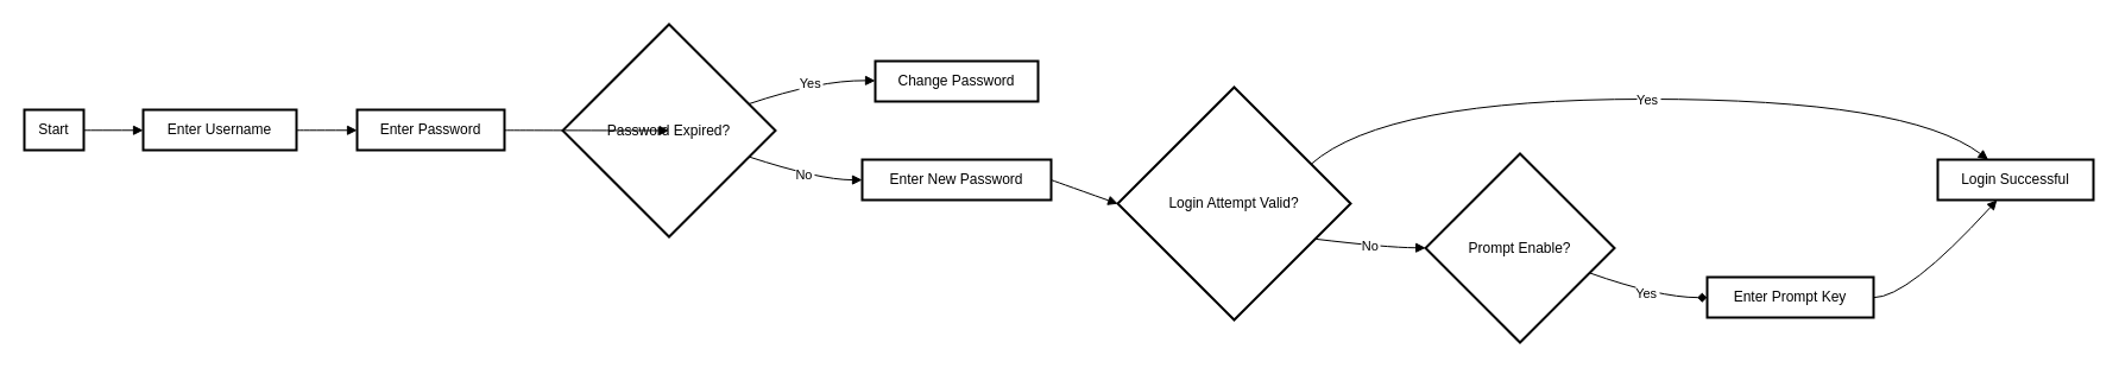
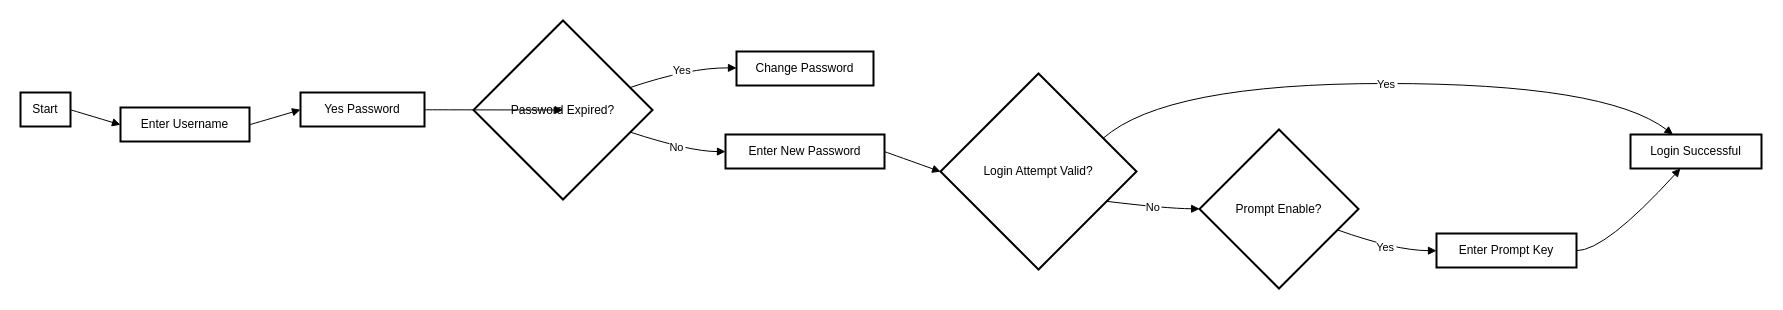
  <mxCell id="0" />
  <mxCell id="1" parent="0" />
  <mxCell id="2" value="Start" style="whiteSpace=wrap;strokeWidth=2;" vertex="1" parent="1"><mxGeometry y="92" width="50" height="34" as="geometry" x="20" /></mxCell>
- <mxCell id="3" value="Enter Username" style="whiteSpace=wrap;strokeWidth=2;" vertex="1" parent="1"><mxGeometry x="120" y="92" width="129" height="34" as="geometry" /></mxCell>
- <mxCell id="4" value="Enter Password" style="whiteSpace=wrap;strokeWidth=2;" vertex="1" parent="1"><mxGeometry x="300" y="92" width="124" height="34" as="geometry" /></mxCell>
+ <mxCell id="3" value="Enter Username" style="whiteSpace=wrap;strokeWidth=2;" vertex="1" parent="1"><mxGeometry x="120" y="107" width="129" height="34" as="geometry" /></mxCell>
+ <mxCell id="4" value="Yes Password" style="whiteSpace=wrap;strokeWidth=2;" vertex="1" parent="1"><mxGeometry x="300" y="92" width="124" height="34" as="geometry" /></mxCell>
  <mxCell id="5" value="Password Expired?" style="rhombus;strokeWidth=2;whiteSpace=wrap;" vertex="1" parent="1"><mxGeometry x="473" width="179" height="179" as="geometry" y="20" /></mxCell>
  <mxCell id="6" value="Change Password" style="whiteSpace=wrap;strokeWidth=2;" vertex="1" parent="1"><mxGeometry x="736" y="51" width="137" height="34" as="geometry" /></mxCell>
  <mxCell id="7" value="Enter New Password" style="whiteSpace=wrap;strokeWidth=2;" vertex="1" parent="1"><mxGeometry x="725" y="134" width="159" height="34" as="geometry" /></mxCell>
  <mxCell id="8" value="Login Attempt Valid?" style="rhombus;strokeWidth=2;whiteSpace=wrap;" vertex="1" parent="1"><mxGeometry x="940" y="73" width="196" height="196" as="geometry" /></mxCell>
  <mxCell id="9" value="Login Successful" style="whiteSpace=wrap;strokeWidth=2;" vertex="1" parent="1"><mxGeometry x="1630" y="134" width="131" height="34" as="geometry" /></mxCell>
  <mxCell id="10" value="Prompt Enable?" style="rhombus;strokeWidth=2;whiteSpace=wrap;" vertex="1" parent="1"><mxGeometry x="1199" y="129" width="159" height="159" as="geometry" /></mxCell>
  <mxCell id="11" value="Enter Prompt Key" style="whiteSpace=wrap;strokeWidth=2;" vertex="1" parent="1"><mxGeometry x="1436" y="233" width="140" height="34" as="geometry" /></mxCell>
  <mxCell id="12" value="" style="curved=1;startArrow=none;endArrow=block;exitX=1.007;exitY=0.508;entryX=0.003;entryY=0.508;" edge="1" parent="1" source="2" target="3"><mxGeometry relative="1" as="geometry"><Array as="points" /></mxGeometry></mxCell>
  <mxCell id="13" value="" style="curved=1;startArrow=none;endArrow=block;exitX=1.005;exitY=0.508;entryX=-0.002;entryY=0.508;" edge="1" parent="1" source="3" target="4"><mxGeometry relative="1" as="geometry"><Array as="points" /></mxGeometry></mxCell>
  <mxCell id="14" value="" style="curved=1;startArrow=none;endArrow=block;exitX=0.994;exitY=0.508;entryX=0.002;entryY=0.499;" edge="1" parent="1" source="4" target="5"><mxGeometry relative="1" as="geometry"><Array as="points" /></mxGeometry></mxCell>
  <mxCell id="15" value="Yes" style="curved=1;startArrow=none;endArrow=block;exitX=0.999;exitY=0.333;entryX=0.003;entryY=0.484;" edge="1" parent="1" source="5" target="6"><mxGeometry relative="1" as="geometry"><Array as="points"><mxPoint x="689" y="67" /></Array></mxGeometry></mxCell>
  <mxCell id="16" value="No" style="curved=1;startArrow=none;endArrow=block;exitX=0.999;exitY=0.664;entryX=0.002;entryY=0.503;" edge="1" parent="1" source="5" target="7"><mxGeometry relative="1" as="geometry"><Array as="points"><mxPoint x="689" y="151" /></Array></mxGeometry></mxCell>
  <mxCell id="17" value="" style="curved=1;startArrow=none;endArrow=block;exitX=1.004;exitY=0.503;entryX=-0.002;entryY=0.501;" edge="1" parent="1" source="7" target="8"><mxGeometry relative="1" as="geometry"><Array as="points" /></mxGeometry></mxCell>
  <mxCell id="18" value="Yes" style="curved=1;startArrow=none;endArrow=block;exitX=0.996;exitY=0.245;entryX=0.327;entryY=0.008;" edge="1" parent="1" source="8" target="9"><mxGeometry relative="1" as="geometry"><Array as="points"><mxPoint x="1165" y="83" /><mxPoint x="1605" y="83" /></Array></mxGeometry></mxCell>
  <mxCell id="19" value="No" style="curved=1;startArrow=none;endArrow=block;exitX=0.996;exitY=0.717;entryX=0.0;entryY=0.499;" edge="1" parent="1" source="8" target="10"><mxGeometry relative="1" as="geometry"><Array as="points"><mxPoint x="1165" y="208" /></Array></mxGeometry></mxCell>
- <mxCell id="20" value="Yes" style="curved=1;startArrow=none;endArrow=diamond;exitX=1.001;exitY=0.679;entryX=-0.003;entryY=0.506;" edge="1" parent="1" source="10" target="11"><mxGeometry relative="1" as="geometry"><Array as="points"><mxPoint x="1395" y="250" /></Array></mxGeometry></mxCell>
+ <mxCell id="20" value="Yes" style="curved=1;startArrow=none;endArrow=block;exitX=1.001;exitY=0.679;entryX=-0.003;entryY=0.506;" edge="1" parent="1" source="10" target="11"><mxGeometry relative="1" as="geometry"><Array as="points"><mxPoint x="1395" y="250" /></Array></mxGeometry></mxCell>
  <mxCell id="21" value="" style="curved=1;startArrow=none;endArrow=block;exitX=0.999;exitY=0.506;entryX=0.381;entryY=0.999;" edge="1" parent="1" source="11" target="9"><mxGeometry relative="1" as="geometry"><Array as="points"><mxPoint x="1605" y="250" /></Array></mxGeometry></mxCell>
